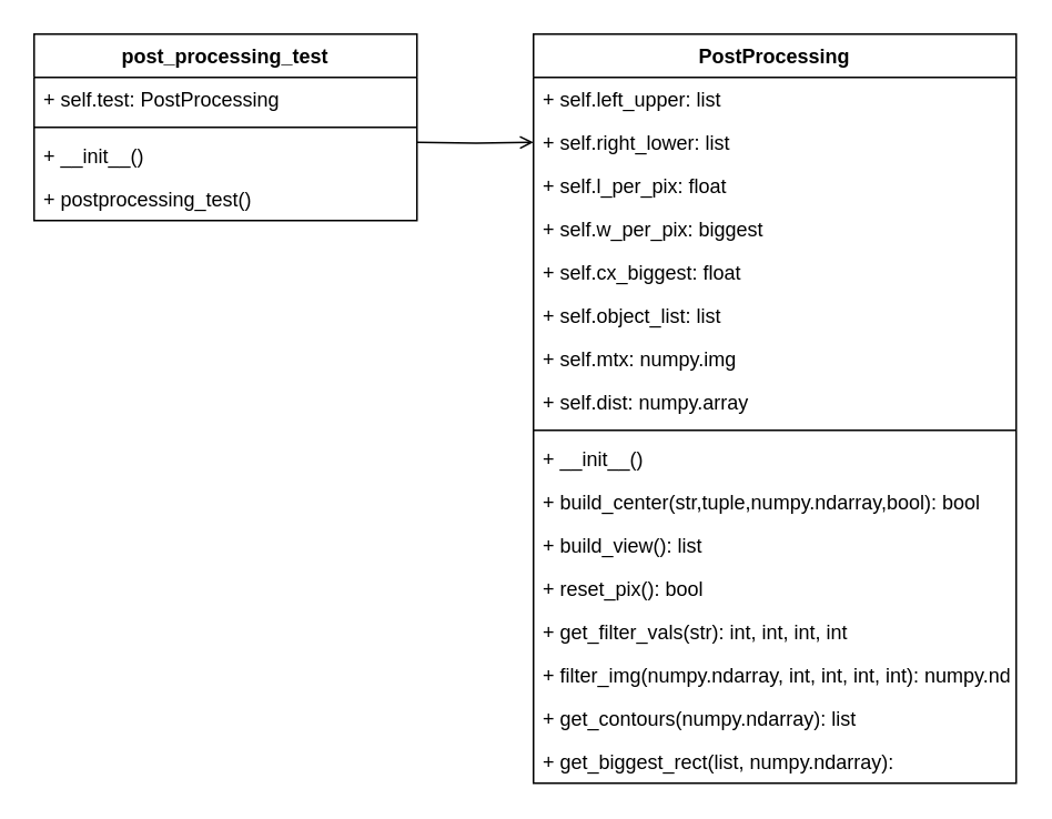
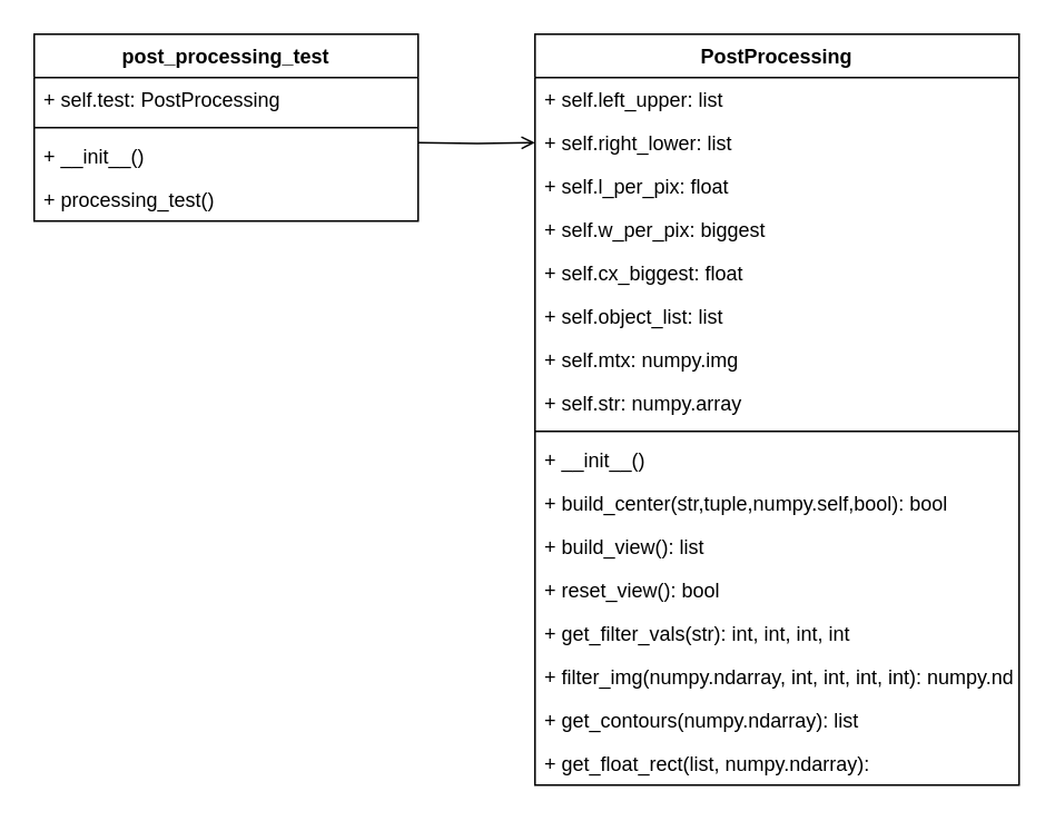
  <mxCell id="0" />
  <mxCell id="1" parent="0" />
  <mxCell id="2" value="PostProcessing" style="swimlane;fontStyle=1;align=center;verticalAlign=top;childLayout=stackLayout;horizontal=1;startSize=26;horizontalStack=0;resizeParent=1;resizeParentMax=0;resizeLast=0;collapsible=1;marginBottom=0;" parent="1" vertex="1"><mxGeometry x="320" y="20" width="290" height="450" as="geometry" /></mxCell>
  <mxCell id="3" value="+ self.left_upper: list" style="text;strokeColor=none;fillColor=none;align=left;verticalAlign=top;spacingLeft=4;spacingRight=4;overflow=hidden;rotatable=0;points=[[0,0.5],[1,0.5]];portConstraint=eastwest;" parent="2" vertex="1"><mxGeometry y="26" width="290" height="26" as="geometry" /></mxCell>
  <mxCell id="4" value="+ self.right_lower: list&#10;" style="text;strokeColor=none;fillColor=none;align=left;verticalAlign=top;spacingLeft=4;spacingRight=4;overflow=hidden;rotatable=0;points=[[0,0.5],[1,0.5]];portConstraint=eastwest;" parent="2" vertex="1"><mxGeometry y="52" width="290" height="26" as="geometry" /></mxCell>
  <mxCell id="5" value="+ self.l_per_pix: float" style="text;strokeColor=none;fillColor=none;align=left;verticalAlign=top;spacingLeft=4;spacingRight=4;overflow=hidden;rotatable=0;points=[[0,0.5],[1,0.5]];portConstraint=eastwest;" parent="2" vertex="1"><mxGeometry y="78" width="290" height="26" as="geometry" /></mxCell>
  <mxCell id="6" value="+ self.w_per_pix: biggest" style="text;strokeColor=none;fillColor=none;align=left;verticalAlign=top;spacingLeft=4;spacingRight=4;overflow=hidden;rotatable=0;points=[[0,0.5],[1,0.5]];portConstraint=eastwest;" parent="2" vertex="1"><mxGeometry y="104" width="290" height="26" as="geometry" /></mxCell>
  <mxCell id="7" value="+ self.cx_biggest: float" style="text;strokeColor=none;fillColor=none;align=left;verticalAlign=top;spacingLeft=4;spacingRight=4;overflow=hidden;rotatable=0;points=[[0,0.5],[1,0.5]];portConstraint=eastwest;" parent="2" vertex="1"><mxGeometry y="130" width="290" height="26" as="geometry" /></mxCell>
  <mxCell id="8" value="+ self.object_list: list" style="text;strokeColor=none;fillColor=none;align=left;verticalAlign=top;spacingLeft=4;spacingRight=4;overflow=hidden;rotatable=0;points=[[0,0.5],[1,0.5]];portConstraint=eastwest;" parent="2" vertex="1"><mxGeometry y="156" width="290" height="26" as="geometry" /></mxCell>
  <mxCell id="9" value="+ self.mtx: numpy.img" style="text;strokeColor=none;fillColor=none;align=left;verticalAlign=top;spacingLeft=4;spacingRight=4;overflow=hidden;rotatable=0;points=[[0,0.5],[1,0.5]];portConstraint=eastwest;" parent="2" vertex="1"><mxGeometry y="182" width="290" height="26" as="geometry" /></mxCell>
- <mxCell id="10" value="+ self.dist: numpy.array" style="text;strokeColor=none;fillColor=none;align=left;verticalAlign=top;spacingLeft=4;spacingRight=4;overflow=hidden;rotatable=0;points=[[0,0.5],[1,0.5]];portConstraint=eastwest;" parent="2" vertex="1"><mxGeometry y="208" width="290" height="26" as="geometry" /></mxCell>
+ <mxCell id="10" value="+ self.str: numpy.array" style="text;strokeColor=none;fillColor=none;align=left;verticalAlign=top;spacingLeft=4;spacingRight=4;overflow=hidden;rotatable=0;points=[[0,0.5],[1,0.5]];portConstraint=eastwest;" parent="2" vertex="1"><mxGeometry y="208" width="290" height="26" as="geometry" /></mxCell>
  <mxCell id="11" value="" style="line;strokeWidth=1;fillColor=none;align=left;verticalAlign=middle;spacingTop=-1;spacingLeft=3;spacingRight=3;rotatable=0;labelPosition=right;points=[];portConstraint=eastwest;" parent="2" vertex="1"><mxGeometry y="234" width="290" height="8" as="geometry" /></mxCell>
  <mxCell id="12" value="+ __init__()" style="text;strokeColor=none;fillColor=none;align=left;verticalAlign=top;spacingLeft=4;spacingRight=4;overflow=hidden;rotatable=0;points=[[0,0.5],[1,0.5]];portConstraint=eastwest;" parent="2" vertex="1"><mxGeometry y="242" width="290" height="26" as="geometry" /></mxCell>
- <mxCell id="13" value="+ build_center(str,tuple,numpy.ndarray,bool): bool" style="text;strokeColor=none;fillColor=none;align=left;verticalAlign=top;spacingLeft=4;spacingRight=4;overflow=hidden;rotatable=0;points=[[0,0.5],[1,0.5]];portConstraint=eastwest;" parent="2" vertex="1"><mxGeometry y="268" width="290" height="26" as="geometry" /></mxCell>
+ <mxCell id="13" value="+ build_center(str,tuple,numpy.self,bool): bool" style="text;strokeColor=none;fillColor=none;align=left;verticalAlign=top;spacingLeft=4;spacingRight=4;overflow=hidden;rotatable=0;points=[[0,0.5],[1,0.5]];portConstraint=eastwest;" parent="2" vertex="1"><mxGeometry y="268" width="290" height="26" as="geometry" /></mxCell>
  <mxCell id="14" value="+ build_view(): list" style="text;strokeColor=none;fillColor=none;align=left;verticalAlign=top;spacingLeft=4;spacingRight=4;overflow=hidden;rotatable=0;points=[[0,0.5],[1,0.5]];portConstraint=eastwest;" parent="2" vertex="1"><mxGeometry y="294" width="290" height="26" as="geometry" /></mxCell>
- <mxCell id="15" value="+ reset_pix(): bool" style="text;strokeColor=none;fillColor=none;align=left;verticalAlign=top;spacingLeft=4;spacingRight=4;overflow=hidden;rotatable=0;points=[[0,0.5],[1,0.5]];portConstraint=eastwest;" parent="2" vertex="1"><mxGeometry y="320" width="290" height="26" as="geometry" /></mxCell>
+ <mxCell id="15" value="+ reset_view(): bool" style="text;strokeColor=none;fillColor=none;align=left;verticalAlign=top;spacingLeft=4;spacingRight=4;overflow=hidden;rotatable=0;points=[[0,0.5],[1,0.5]];portConstraint=eastwest;" parent="2" vertex="1"><mxGeometry y="320" width="290" height="26" as="geometry" /></mxCell>
  <mxCell id="16" value="+ get_filter_vals(str): int, int, int, int" style="text;strokeColor=none;fillColor=none;align=left;verticalAlign=top;spacingLeft=4;spacingRight=4;overflow=hidden;rotatable=0;points=[[0,0.5],[1,0.5]];portConstraint=eastwest;" parent="2" vertex="1"><mxGeometry y="346" width="290" height="26" as="geometry" /></mxCell>
  <mxCell id="17" value="+ filter_img(numpy.ndarray, int, int, int, int): numpy.ndarray" style="text;strokeColor=none;fillColor=none;align=left;verticalAlign=top;spacingLeft=4;spacingRight=4;overflow=hidden;rotatable=0;points=[[0,0.5],[1,0.5]];portConstraint=eastwest;" parent="2" vertex="1"><mxGeometry y="372" width="290" height="26" as="geometry" /></mxCell>
  <mxCell id="18" value="+ get_contours(numpy.ndarray): list" style="text;strokeColor=none;fillColor=none;align=left;verticalAlign=top;spacingLeft=4;spacingRight=4;overflow=hidden;rotatable=0;points=[[0,0.5],[1,0.5]];portConstraint=eastwest;" parent="2" vertex="1"><mxGeometry y="398" width="290" height="26" as="geometry" /></mxCell>
- <mxCell id="19" value="+ get_biggest_rect(list, numpy.ndarray): " style="text;strokeColor=none;fillColor=none;align=left;verticalAlign=top;spacingLeft=4;spacingRight=4;overflow=hidden;rotatable=0;points=[[0,0.5],[1,0.5]];portConstraint=eastwest;" parent="2" vertex="1"><mxGeometry y="424" width="290" height="26" as="geometry" /></mxCell>
+ <mxCell id="19" value="+ get_float_rect(list, numpy.ndarray): " style="text;strokeColor=none;fillColor=none;align=left;verticalAlign=top;spacingLeft=4;spacingRight=4;overflow=hidden;rotatable=0;points=[[0,0.5],[1,0.5]];portConstraint=eastwest;" parent="2" vertex="1"><mxGeometry y="424" width="290" height="26" as="geometry" /></mxCell>
  <mxCell id="20" value="post_processing_test" style="swimlane;fontStyle=1;align=center;verticalAlign=top;childLayout=stackLayout;horizontal=1;startSize=26;horizontalStack=0;resizeParent=1;resizeParentMax=0;resizeLast=0;collapsible=1;marginBottom=0;" parent="1" vertex="1"><mxGeometry x="20" y="20" width="230" height="112" as="geometry" /></mxCell>
  <mxCell id="21" value="+ self.test: PostProcessing" style="text;strokeColor=none;fillColor=none;align=left;verticalAlign=top;spacingLeft=4;spacingRight=4;overflow=hidden;rotatable=0;points=[[0,0.5],[1,0.5]];portConstraint=eastwest;" parent="20" vertex="1"><mxGeometry y="26" width="230" height="26" as="geometry" /></mxCell>
  <mxCell id="22" value="" style="line;strokeWidth=1;fillColor=none;align=left;verticalAlign=middle;spacingTop=-1;spacingLeft=3;spacingRight=3;rotatable=0;labelPosition=right;points=[];portConstraint=eastwest;" parent="20" vertex="1"><mxGeometry y="52" width="230" height="8" as="geometry" /></mxCell>
  <mxCell id="23" value="+ __init__()" style="text;strokeColor=none;fillColor=none;align=left;verticalAlign=top;spacingLeft=4;spacingRight=4;overflow=hidden;rotatable=0;points=[[0,0.5],[1,0.5]];portConstraint=eastwest;" parent="20" vertex="1"><mxGeometry y="60" width="230" height="26" as="geometry" /></mxCell>
- <mxCell id="24" value="+ postprocessing_test()" style="text;strokeColor=none;fillColor=none;align=left;verticalAlign=top;spacingLeft=4;spacingRight=4;overflow=hidden;rotatable=0;points=[[0,0.5],[1,0.5]];portConstraint=eastwest;" parent="20" vertex="1"><mxGeometry y="86" width="230" height="26" as="geometry" /></mxCell>
+ <mxCell id="24" value="+ processing_test()" style="text;strokeColor=none;fillColor=none;align=left;verticalAlign=top;spacingLeft=4;spacingRight=4;overflow=hidden;rotatable=0;points=[[0,0.5],[1,0.5]];portConstraint=eastwest;" parent="20" vertex="1"><mxGeometry y="86" width="230" height="26" as="geometry" /></mxCell>
  <mxCell id="25" value="" style="edgeStyle=orthogonalEdgeStyle;rounded=0;orthogonalLoop=1;jettySize=auto;html=1;endArrow=open;endFill=0;" edge="1" parent="1" target="4"><mxGeometry relative="1" as="geometry"><mxPoint x="250" y="85" as="sourcePoint" /></mxGeometry></mxCell>
